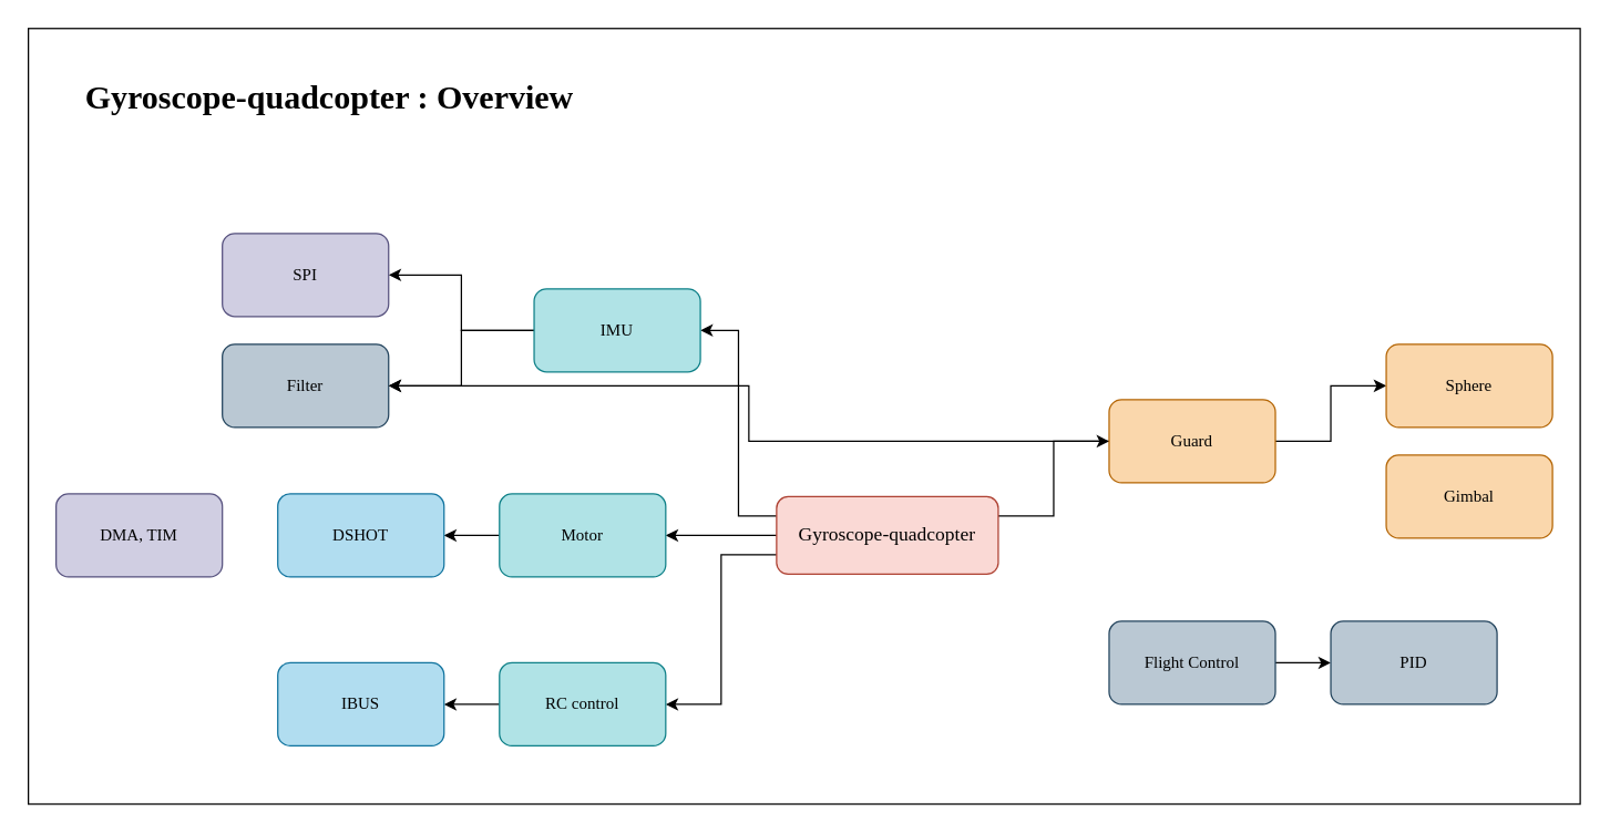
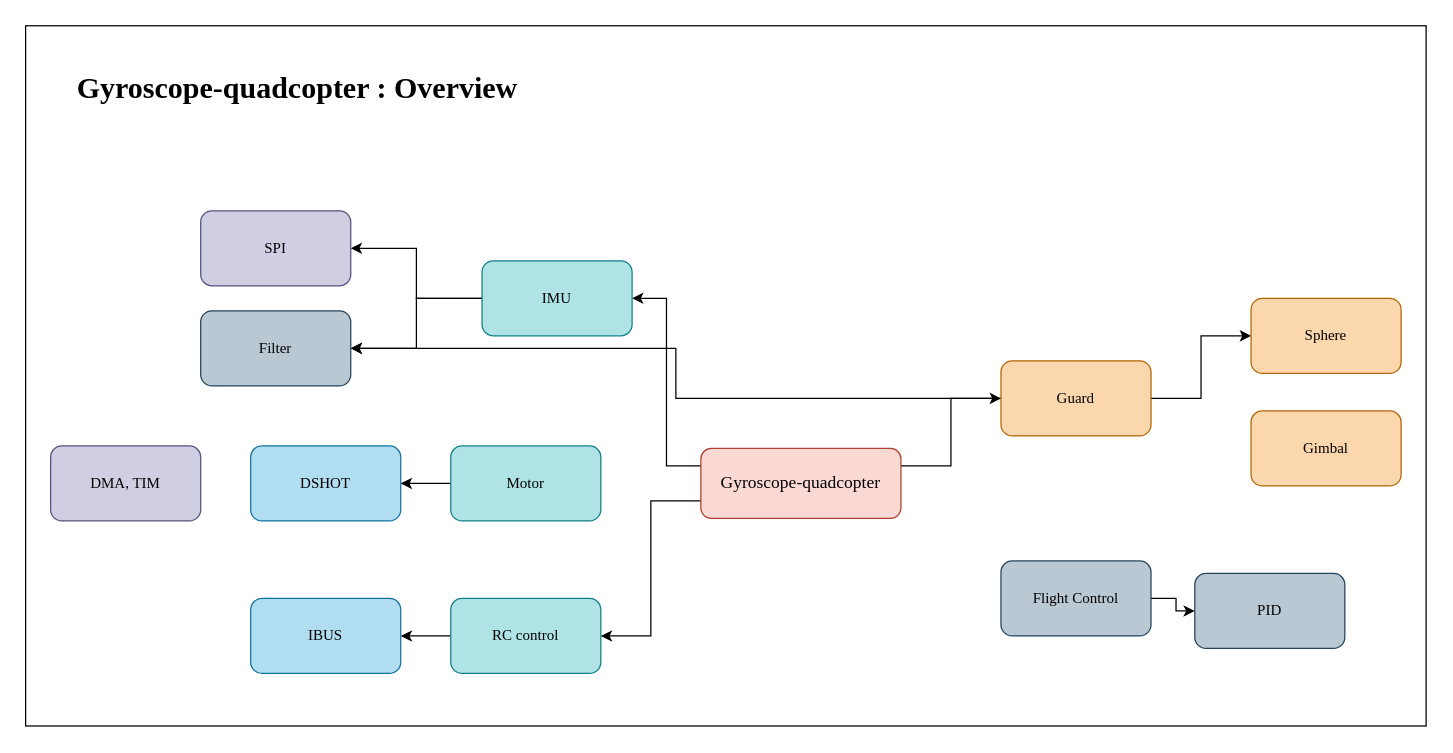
  <mxCell id="0" />
  <mxCell id="1" parent="0" />
  <mxCell id="2" style="edgeStyle=orthogonalEdgeStyle;rounded=0;orthogonalLoop=1;jettySize=auto;html=1;exitX=0;exitY=0.25;exitDx=0;exitDy=0;entryX=1;entryY=0.5;entryDx=0;entryDy=0;fontFamily=Nanum Gothic;fontSource=https%3A%2F%2Ffonts.googleapis.com%2Fcss%3Ffamily%3DNanum%2BGothic;" parent="1" source="6" target="19" edge="1"><mxGeometry relative="1" as="geometry" /></mxCell>
- <mxCell id="3" style="edgeStyle=orthogonalEdgeStyle;rounded=0;orthogonalLoop=1;jettySize=auto;html=1;exitX=0;exitY=0.5;exitDx=0;exitDy=0;entryX=1;entryY=0.5;entryDx=0;entryDy=0;fontFamily=Nanum Gothic;fontSource=https%3A%2F%2Ffonts.googleapis.com%2Fcss%3Ffamily%3DNanum%2BGothic;" parent="1" source="6" target="8" edge="1"><mxGeometry relative="1" as="geometry" /></mxCell>
  <mxCell id="4" style="edgeStyle=orthogonalEdgeStyle;rounded=0;orthogonalLoop=1;jettySize=auto;html=1;exitX=0;exitY=0.75;exitDx=0;exitDy=0;entryX=1;entryY=0.5;entryDx=0;entryDy=0;fontFamily=Nanum Gothic;fontSource=https%3A%2F%2Ffonts.googleapis.com%2Fcss%3Ffamily%3DNanum%2BGothic;" parent="1" source="6" target="12" edge="1"><mxGeometry relative="1" as="geometry" /></mxCell>
  <mxCell id="5" style="edgeStyle=orthogonalEdgeStyle;rounded=0;orthogonalLoop=1;jettySize=auto;html=1;exitX=1;exitY=0.25;exitDx=0;exitDy=0;entryX=0;entryY=0.5;entryDx=0;entryDy=0;fontFamily=Nanum Gothic;fontSource=https%3A%2F%2Ffonts.googleapis.com%2Fcss%3Ffamily%3DNanum%2BGothic;" parent="1" source="6" target="24" edge="1"><mxGeometry relative="1" as="geometry" /></mxCell>
  <mxCell id="6" value="Gyroscope-quadcopter" style="rounded=1;whiteSpace=wrap;html=1;fontFamily=Nanum Gothic;fontSource=https%3A%2F%2Ffonts.googleapis.com%2Fcss%3Ffamily%3DNanum%2BGothic;fontSize=14;fillColor=#fad9d5;strokeColor=#ae4132;" parent="1" vertex="1"><mxGeometry x="560" y="358" width="160" height="56" as="geometry" /></mxCell>
  <mxCell id="7" style="edgeStyle=orthogonalEdgeStyle;rounded=0;orthogonalLoop=1;jettySize=auto;html=1;entryX=1;entryY=0.5;entryDx=0;entryDy=0;fontFamily=Nanum Gothic;fontSource=https%3A%2F%2Ffonts.googleapis.com%2Fcss%3Ffamily%3DNanum%2BGothic;" parent="1" source="8" target="9" edge="1"><mxGeometry relative="1" as="geometry" /></mxCell>
  <mxCell id="8" value="Motor" style="rounded=1;whiteSpace=wrap;html=1;fontFamily=Nanum Gothic;fontSource=https%3A%2F%2Ffonts.googleapis.com%2Fcss%3Ffamily%3DNanum%2BGothic;fillColor=#b0e3e6;strokeColor=#0e8088;" parent="1" vertex="1"><mxGeometry x="360" y="356" width="120" height="60" as="geometry" /></mxCell>
  <mxCell id="9" value="DSHOT" style="rounded=1;whiteSpace=wrap;html=1;fontFamily=Nanum Gothic;fontSource=https%3A%2F%2Ffonts.googleapis.com%2Fcss%3Ffamily%3DNanum%2BGothic;fillColor=#b1ddf0;strokeColor=#10739e;" parent="1" vertex="1"><mxGeometry x="200" y="356" width="120" height="60" as="geometry" /></mxCell>
  <mxCell id="10" value="DMA, TIM" style="rounded=1;whiteSpace=wrap;html=1;fontFamily=Nanum Gothic;fontSource=https%3A%2F%2Ffonts.googleapis.com%2Fcss%3Ffamily%3DNanum%2BGothic;fillColor=#d0cee2;strokeColor=#56517e;" parent="1" vertex="1"><mxGeometry x="40" y="356" width="120" height="60" as="geometry" /></mxCell>
  <mxCell id="11" style="edgeStyle=orthogonalEdgeStyle;rounded=0;orthogonalLoop=1;jettySize=auto;html=1;fontFamily=Nanum Gothic;fontSource=https%3A%2F%2Ffonts.googleapis.com%2Fcss%3Ffamily%3DNanum%2BGothic;" parent="1" source="12" target="13" edge="1"><mxGeometry relative="1" as="geometry" /></mxCell>
  <mxCell id="12" value="RC control" style="rounded=1;whiteSpace=wrap;html=1;fontFamily=Nanum Gothic;fontSource=https%3A%2F%2Ffonts.googleapis.com%2Fcss%3Ffamily%3DNanum%2BGothic;fillColor=#b0e3e6;strokeColor=#0e8088;" parent="1" vertex="1"><mxGeometry x="360" y="478" width="120" height="60" as="geometry" /></mxCell>
  <mxCell id="13" value="IBUS" style="rounded=1;whiteSpace=wrap;html=1;fontFamily=Nanum Gothic;fontSource=https%3A%2F%2Ffonts.googleapis.com%2Fcss%3Ffamily%3DNanum%2BGothic;fillColor=#b1ddf0;strokeColor=#10739e;" parent="1" vertex="1"><mxGeometry x="200" y="478" width="120" height="60" as="geometry" /></mxCell>
  <mxCell id="14" style="edgeStyle=orthogonalEdgeStyle;rounded=0;orthogonalLoop=1;jettySize=auto;html=1;fontFamily=Nanum Gothic;fontSource=https%3A%2F%2Ffonts.googleapis.com%2Fcss%3Ffamily%3DNanum%2BGothic;" parent="1" source="15" target="16" edge="1"><mxGeometry relative="1" as="geometry" /></mxCell>
  <mxCell id="15" value="Flight Control" style="rounded=1;whiteSpace=wrap;html=1;fontFamily=Nanum Gothic;fontSource=https%3A%2F%2Ffonts.googleapis.com%2Fcss%3Ffamily%3DNanum%2BGothic;fillColor=#bac8d3;strokeColor=#23445d;" parent="1" vertex="1"><mxGeometry x="800" y="448" width="120" height="60" as="geometry" /></mxCell>
- <mxCell id="16" value="PID" style="rounded=1;whiteSpace=wrap;html=1;fontFamily=Nanum Gothic;fontSource=https%3A%2F%2Ffonts.googleapis.com%2Fcss%3Ffamily%3DNanum%2BGothic;fillColor=#bac8d3;strokeColor=#23445d;" parent="1" vertex="1"><mxGeometry x="960" y="448" width="120" height="60" as="geometry" /></mxCell>
+ <mxCell id="16" value="PID" style="rounded=1;whiteSpace=wrap;html=1;fontFamily=Nanum Gothic;fontSource=https%3A%2F%2Ffonts.googleapis.com%2Fcss%3Ffamily%3DNanum%2BGothic;fillColor=#bac8d3;strokeColor=#23445d;" parent="1" vertex="1"><mxGeometry x="955" y="458" width="120" height="60" as="geometry" /></mxCell>
  <mxCell id="17" style="edgeStyle=orthogonalEdgeStyle;rounded=0;orthogonalLoop=1;jettySize=auto;html=1;exitX=0;exitY=0.5;exitDx=0;exitDy=0;entryX=1;entryY=0.5;entryDx=0;entryDy=0;fontFamily=Nanum Gothic;fontSource=https%3A%2F%2Ffonts.googleapis.com%2Fcss%3Ffamily%3DNanum%2BGothic;" parent="1" source="19" target="21" edge="1"><mxGeometry relative="1" as="geometry" /></mxCell>
  <mxCell id="18" style="edgeStyle=orthogonalEdgeStyle;rounded=0;orthogonalLoop=1;jettySize=auto;html=1;exitX=0;exitY=0.5;exitDx=0;exitDy=0;entryX=1;entryY=0.5;entryDx=0;entryDy=0;fontFamily=Nanum Gothic;fontSource=https%3A%2F%2Ffonts.googleapis.com%2Fcss%3Ffamily%3DNanum%2BGothic;" parent="1" source="19" target="20" edge="1"><mxGeometry relative="1" as="geometry" /></mxCell>
  <mxCell id="19" value="IMU" style="rounded=1;whiteSpace=wrap;html=1;fontFamily=Nanum Gothic;fontSource=https%3A%2F%2Ffonts.googleapis.com%2Fcss%3Ffamily%3DNanum%2BGothic;fillColor=#b0e3e6;strokeColor=#0e8088;" parent="1" vertex="1"><mxGeometry x="385" y="208" width="120" height="60" as="geometry" /></mxCell>
  <mxCell id="20" value="SPI" style="rounded=1;whiteSpace=wrap;html=1;fontFamily=Nanum Gothic;fontSource=https%3A%2F%2Ffonts.googleapis.com%2Fcss%3Ffamily%3DNanum%2BGothic;fillColor=#d0cee2;strokeColor=#56517e;" parent="1" vertex="1"><mxGeometry x="160" y="168" width="120" height="60" as="geometry" /></mxCell>
  <mxCell id="21" value="Filter" style="rounded=1;whiteSpace=wrap;html=1;fontFamily=Nanum Gothic;fontSource=https%3A%2F%2Ffonts.googleapis.com%2Fcss%3Ffamily%3DNanum%2BGothic;fillColor=#bac8d3;strokeColor=#23445d;" parent="1" vertex="1"><mxGeometry x="160" y="248" width="120" height="60" as="geometry" /></mxCell>
  <mxCell id="22" style="edgeStyle=orthogonalEdgeStyle;rounded=0;orthogonalLoop=1;jettySize=auto;html=1;fontFamily=Nanum Gothic;fontSource=https%3A%2F%2Ffonts.googleapis.com%2Fcss%3Ffamily%3DNanum%2BGothic;" parent="1" source="24" target="25" edge="1"><mxGeometry relative="1" as="geometry" /></mxCell>
  <mxCell id="23" style="edgeStyle=orthogonalEdgeStyle;rounded=0;orthogonalLoop=1;jettySize=auto;html=1;fontFamily=Nanum Gothic;fontSource=https%3A%2F%2Ffonts.googleapis.com%2Fcss%3Ffamily%3DNanum%2BGothic;" parent="1" source="24" target="21" edge="1"><mxGeometry relative="1" as="geometry" /></mxCell>
  <mxCell id="24" value="Guard" style="rounded=1;whiteSpace=wrap;html=1;fontFamily=Nanum Gothic;fontSource=https%3A%2F%2Ffonts.googleapis.com%2Fcss%3Ffamily%3DNanum%2BGothic;fillColor=#fad7ac;strokeColor=#b46504;" parent="1" vertex="1"><mxGeometry x="800" y="288" width="120" height="60" as="geometry" /></mxCell>
- <mxCell id="25" value="Sphere" style="rounded=1;whiteSpace=wrap;html=1;fontFamily=Nanum Gothic;fontSource=https%3A%2F%2Ffonts.googleapis.com%2Fcss%3Ffamily%3DNanum%2BGothic;fillColor=#fad7ac;strokeColor=#b46504;" parent="1" vertex="1"><mxGeometry x="1000" y="248" width="120" height="60" as="geometry" /></mxCell>
+ <mxCell id="25" value="Sphere" style="rounded=1;whiteSpace=wrap;html=1;fontFamily=Nanum Gothic;fontSource=https%3A%2F%2Ffonts.googleapis.com%2Fcss%3Ffamily%3DNanum%2BGothic;fillColor=#fad7ac;strokeColor=#b46504;" parent="1" vertex="1"><mxGeometry x="1000" y="238" width="120" height="60" as="geometry" /></mxCell>
  <mxCell id="26" value="Gimbal" style="rounded=1;whiteSpace=wrap;html=1;fontFamily=Nanum Gothic;fontSource=https%3A%2F%2Ffonts.googleapis.com%2Fcss%3Ffamily%3DNanum%2BGothic;fillColor=#fad7ac;strokeColor=#b46504;" parent="1" vertex="1"><mxGeometry x="1000" y="328" width="120" height="60" as="geometry" /></mxCell>
  <mxCell id="27" value="&lt;font style=&quot;font-size: 24px&quot;&gt;&lt;b style=&quot;font-size: 24px&quot;&gt;Gyroscope-quadcopter : Overview&lt;/b&gt;&lt;/font&gt;" style="text;html=1;strokeColor=none;fillColor=none;align=center;verticalAlign=middle;whiteSpace=wrap;rounded=0;fontFamily=Nanum Gothic;fontSource=https%3A%2F%2Ffonts.googleapis.com%2Fcss%3Ffamily%3DNanum%2BGothic;labelBackgroundColor=#ffffff;labelBorderColor=none;fontSize=24;" parent="1" vertex="1"><mxGeometry x="30" y="50" width="415" height="40" as="geometry" /></mxCell>
  <mxCell id="28" value="" style="rounded=0;whiteSpace=wrap;html=1;labelBackgroundColor=#67AB9F;fontFamily=Nanum Gothic;fontSource=https%3A%2F%2Ffonts.googleapis.com%2Fcss%3Ffamily%3DNanum%2BGothic;fontSize=24;fillColor=none;sketch=0;glass=0;" parent="1" vertex="1"><mxGeometry x="20" y="20" width="1120" height="560" as="geometry" /></mxCell>
